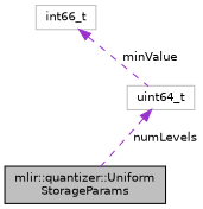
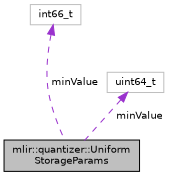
  digraph {
    node [color=grey75 fontname=Helvetica fontsize=10 shape=record]
    edge [color=darkorchid3 dir=back fontname=Helvetica fontsize=10 labelfontname=Helvetica labelfontsize=10 style=dashed]
    n1 [color=black fillcolor=grey75 fontcolor=black height=0.2 label="mlir::quantizer::Uniform\lStorageParams" style=filled width=0.4]
    n2 [height=0.2 label=uint64_t width=0.4]
    n3 [height=0.2 label=int66_t width=0.4]
-   n2 -> n1 [label=" numLevels"]
-   n3 -> n2 [label=" minValue"]
+   n2 -> n1 [label=" minValue"]
+   n3 -> n1 [label=" minValue"]
  }
